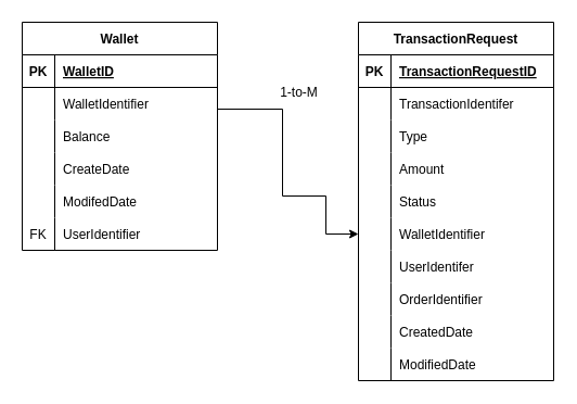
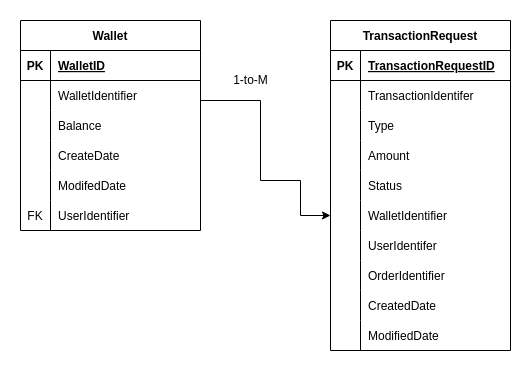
  <mxCell id="0" />
  <mxCell id="1" parent="0" />
  <mxCell id="2" value="Wallet" style="shape=table;startSize=30;container=1;collapsible=1;childLayout=tableLayout;fixedRows=1;rowLines=0;fontStyle=1;align=center;resizeLast=1;swimlaneLine=1;rounded=0;" vertex="1" parent="1"><mxGeometry x="20" y="20" width="180" height="210" as="geometry" /></mxCell>
  <mxCell id="3" value="" style="shape=tableRow;horizontal=0;startSize=0;swimlaneHead=0;swimlaneBody=0;fillColor=none;collapsible=0;dropTarget=0;points=[[0,0.5],[1,0.5]];portConstraint=eastwest;top=0;left=0;right=0;bottom=1;" vertex="1" parent="2"><mxGeometry y="30" width="180" height="30" as="geometry" /></mxCell>
  <mxCell id="4" value="PK" style="shape=partialRectangle;connectable=0;fillColor=none;top=0;left=0;bottom=0;right=0;fontStyle=1;overflow=hidden;" vertex="1" parent="3"><mxGeometry width="30" height="30" as="geometry"><mxRectangle width="30" height="30" as="alternateBounds" /></mxGeometry></mxCell>
  <mxCell id="5" value="WalletID" style="shape=partialRectangle;connectable=0;fillColor=none;top=0;left=0;bottom=0;right=0;align=left;spacingLeft=6;fontStyle=5;overflow=hidden;" vertex="1" parent="3"><mxGeometry x="30" width="150" height="30" as="geometry"><mxRectangle width="150" height="30" as="alternateBounds" /></mxGeometry></mxCell>
  <mxCell id="6" value="" style="shape=tableRow;horizontal=0;startSize=0;swimlaneHead=0;swimlaneBody=0;fillColor=none;collapsible=0;dropTarget=0;points=[[0,0.5],[1,0.5]];portConstraint=eastwest;top=0;left=0;right=0;bottom=0;" vertex="1" parent="2"><mxGeometry y="60" width="180" height="30" as="geometry" /></mxCell>
  <mxCell id="7" value="" style="shape=partialRectangle;connectable=0;fillColor=none;top=0;left=0;bottom=0;right=0;editable=1;overflow=hidden;" vertex="1" parent="6"><mxGeometry width="30" height="30" as="geometry"><mxRectangle width="30" height="30" as="alternateBounds" /></mxGeometry></mxCell>
  <mxCell id="8" value="WalletIdentifier" style="shape=partialRectangle;connectable=0;fillColor=none;top=0;left=0;bottom=0;right=0;align=left;spacingLeft=6;overflow=hidden;" vertex="1" parent="6"><mxGeometry x="30" width="150" height="30" as="geometry"><mxRectangle width="150" height="30" as="alternateBounds" /></mxGeometry></mxCell>
  <mxCell id="9" value="" style="shape=tableRow;horizontal=0;startSize=0;swimlaneHead=0;swimlaneBody=0;fillColor=none;collapsible=0;dropTarget=0;points=[[0,0.5],[1,0.5]];portConstraint=eastwest;top=0;left=0;right=0;bottom=0;" vertex="1" parent="2"><mxGeometry y="90" width="180" height="30" as="geometry" /></mxCell>
  <mxCell id="10" value="" style="shape=partialRectangle;connectable=0;fillColor=none;top=0;left=0;bottom=0;right=0;editable=1;overflow=hidden;" vertex="1" parent="9"><mxGeometry width="30" height="30" as="geometry"><mxRectangle width="30" height="30" as="alternateBounds" /></mxGeometry></mxCell>
  <mxCell id="11" value="Balance" style="shape=partialRectangle;connectable=0;fillColor=none;top=0;left=0;bottom=0;right=0;align=left;spacingLeft=6;overflow=hidden;" vertex="1" parent="9"><mxGeometry x="30" width="150" height="30" as="geometry"><mxRectangle width="150" height="30" as="alternateBounds" /></mxGeometry></mxCell>
  <mxCell id="12" value="" style="shape=tableRow;horizontal=0;startSize=0;swimlaneHead=0;swimlaneBody=0;fillColor=none;collapsible=0;dropTarget=0;points=[[0,0.5],[1,0.5]];portConstraint=eastwest;top=0;left=0;right=0;bottom=0;" vertex="1" parent="2"><mxGeometry y="120" width="180" height="30" as="geometry" /></mxCell>
  <mxCell id="13" value="" style="shape=partialRectangle;connectable=0;fillColor=none;top=0;left=0;bottom=0;right=0;editable=1;overflow=hidden;" vertex="1" parent="12"><mxGeometry width="30" height="30" as="geometry"><mxRectangle width="30" height="30" as="alternateBounds" /></mxGeometry></mxCell>
  <mxCell id="14" value="CreateDate " style="shape=partialRectangle;connectable=0;fillColor=none;top=0;left=0;bottom=0;right=0;align=left;spacingLeft=6;overflow=hidden;" vertex="1" parent="12"><mxGeometry x="30" width="150" height="30" as="geometry"><mxRectangle width="150" height="30" as="alternateBounds" /></mxGeometry></mxCell>
  <mxCell id="15" value="" style="shape=tableRow;horizontal=0;startSize=0;swimlaneHead=0;swimlaneBody=0;fillColor=none;collapsible=0;dropTarget=0;points=[[0,0.5],[1,0.5]];portConstraint=eastwest;top=0;left=0;right=0;bottom=0;" vertex="1" parent="2"><mxGeometry y="150" width="180" height="30" as="geometry" /></mxCell>
  <mxCell id="16" value="" style="shape=partialRectangle;connectable=0;fillColor=none;top=0;left=0;bottom=0;right=0;editable=1;overflow=hidden;" vertex="1" parent="15"><mxGeometry width="30" height="30" as="geometry"><mxRectangle width="30" height="30" as="alternateBounds" /></mxGeometry></mxCell>
  <mxCell id="17" value="ModifedDate    " style="shape=partialRectangle;connectable=0;fillColor=none;top=0;left=0;bottom=0;right=0;align=left;spacingLeft=6;overflow=hidden;" vertex="1" parent="15"><mxGeometry x="30" width="150" height="30" as="geometry"><mxRectangle width="150" height="30" as="alternateBounds" /></mxGeometry></mxCell>
  <mxCell id="18" value="" style="shape=tableRow;horizontal=0;startSize=0;swimlaneHead=0;swimlaneBody=0;fillColor=none;collapsible=0;dropTarget=0;points=[[0,0.5],[1,0.5]];portConstraint=eastwest;top=0;left=0;right=0;bottom=0;" vertex="1" parent="2"><mxGeometry y="180" width="180" height="30" as="geometry" /></mxCell>
  <mxCell id="19" value="FK" style="shape=partialRectangle;connectable=0;fillColor=none;top=0;left=0;bottom=0;right=0;editable=1;overflow=hidden;" vertex="1" parent="18"><mxGeometry width="30" height="30" as="geometry"><mxRectangle width="30" height="30" as="alternateBounds" /></mxGeometry></mxCell>
  <mxCell id="20" value="UserIdentifier" style="shape=partialRectangle;connectable=0;fillColor=none;top=0;left=0;bottom=0;right=0;align=left;spacingLeft=6;overflow=hidden;" vertex="1" parent="18"><mxGeometry x="30" width="150" height="30" as="geometry"><mxRectangle width="150" height="30" as="alternateBounds" /></mxGeometry></mxCell>
  <mxCell id="21" value="TransactionRequest" style="shape=table;startSize=30;container=1;collapsible=1;childLayout=tableLayout;fixedRows=1;rowLines=0;fontStyle=1;align=center;resizeLast=1;swimlaneLine=1;rounded=0;" vertex="1" parent="1"><mxGeometry x="330" y="20" width="180" height="330" as="geometry" /></mxCell>
  <mxCell id="22" value="" style="shape=tableRow;horizontal=0;startSize=0;swimlaneHead=0;swimlaneBody=0;fillColor=none;collapsible=0;dropTarget=0;points=[[0,0.5],[1,0.5]];portConstraint=eastwest;top=0;left=0;right=0;bottom=1;" vertex="1" parent="21"><mxGeometry y="30" width="180" height="30" as="geometry" /></mxCell>
  <mxCell id="23" value="PK" style="shape=partialRectangle;connectable=0;fillColor=none;top=0;left=0;bottom=0;right=0;fontStyle=1;overflow=hidden;" vertex="1" parent="22"><mxGeometry width="30" height="30" as="geometry"><mxRectangle width="30" height="30" as="alternateBounds" /></mxGeometry></mxCell>
  <mxCell id="24" value="TransactionRequestID" style="shape=partialRectangle;connectable=0;fillColor=none;top=0;left=0;bottom=0;right=0;align=left;spacingLeft=6;fontStyle=5;overflow=hidden;" vertex="1" parent="22"><mxGeometry x="30" width="150" height="30" as="geometry"><mxRectangle width="150" height="30" as="alternateBounds" /></mxGeometry></mxCell>
  <mxCell id="25" value="" style="shape=tableRow;horizontal=0;startSize=0;swimlaneHead=0;swimlaneBody=0;fillColor=none;collapsible=0;dropTarget=0;points=[[0,0.5],[1,0.5]];portConstraint=eastwest;top=0;left=0;right=0;bottom=0;" vertex="1" parent="21"><mxGeometry y="60" width="180" height="30" as="geometry" /></mxCell>
  <mxCell id="26" value="" style="shape=partialRectangle;connectable=0;fillColor=none;top=0;left=0;bottom=0;right=0;editable=1;overflow=hidden;" vertex="1" parent="25"><mxGeometry width="30" height="30" as="geometry"><mxRectangle width="30" height="30" as="alternateBounds" /></mxGeometry></mxCell>
  <mxCell id="27" value="TransactionIdentifer" style="shape=partialRectangle;connectable=0;fillColor=none;top=0;left=0;bottom=0;right=0;align=left;spacingLeft=6;overflow=hidden;" vertex="1" parent="25"><mxGeometry x="30" width="150" height="30" as="geometry"><mxRectangle width="150" height="30" as="alternateBounds" /></mxGeometry></mxCell>
  <mxCell id="28" value="" style="shape=tableRow;horizontal=0;startSize=0;swimlaneHead=0;swimlaneBody=0;fillColor=none;collapsible=0;dropTarget=0;points=[[0,0.5],[1,0.5]];portConstraint=eastwest;top=0;left=0;right=0;bottom=0;" vertex="1" parent="21"><mxGeometry y="90" width="180" height="30" as="geometry" /></mxCell>
  <mxCell id="29" value="" style="shape=partialRectangle;connectable=0;fillColor=none;top=0;left=0;bottom=0;right=0;editable=1;overflow=hidden;" vertex="1" parent="28"><mxGeometry width="30" height="30" as="geometry"><mxRectangle width="30" height="30" as="alternateBounds" /></mxGeometry></mxCell>
  <mxCell id="30" value="Type" style="shape=partialRectangle;connectable=0;fillColor=none;top=0;left=0;bottom=0;right=0;align=left;spacingLeft=6;overflow=hidden;" vertex="1" parent="28"><mxGeometry x="30" width="150" height="30" as="geometry"><mxRectangle width="150" height="30" as="alternateBounds" /></mxGeometry></mxCell>
  <mxCell id="31" value="" style="shape=tableRow;horizontal=0;startSize=0;swimlaneHead=0;swimlaneBody=0;fillColor=none;collapsible=0;dropTarget=0;points=[[0,0.5],[1,0.5]];portConstraint=eastwest;top=0;left=0;right=0;bottom=0;" vertex="1" parent="21"><mxGeometry y="120" width="180" height="30" as="geometry" /></mxCell>
  <mxCell id="32" value="" style="shape=partialRectangle;connectable=0;fillColor=none;top=0;left=0;bottom=0;right=0;editable=1;overflow=hidden;" vertex="1" parent="31"><mxGeometry width="30" height="30" as="geometry"><mxRectangle width="30" height="30" as="alternateBounds" /></mxGeometry></mxCell>
  <mxCell id="33" value="Amount" style="shape=partialRectangle;connectable=0;fillColor=none;top=0;left=0;bottom=0;right=0;align=left;spacingLeft=6;overflow=hidden;" vertex="1" parent="31"><mxGeometry x="30" width="150" height="30" as="geometry"><mxRectangle width="150" height="30" as="alternateBounds" /></mxGeometry></mxCell>
  <mxCell id="34" value="" style="shape=tableRow;horizontal=0;startSize=0;swimlaneHead=0;swimlaneBody=0;fillColor=none;collapsible=0;dropTarget=0;points=[[0,0.5],[1,0.5]];portConstraint=eastwest;top=0;left=0;right=0;bottom=0;" vertex="1" parent="21"><mxGeometry y="150" width="180" height="30" as="geometry" /></mxCell>
  <mxCell id="35" value="" style="shape=partialRectangle;connectable=0;fillColor=none;top=0;left=0;bottom=0;right=0;editable=1;overflow=hidden;" vertex="1" parent="34"><mxGeometry width="30" height="30" as="geometry"><mxRectangle width="30" height="30" as="alternateBounds" /></mxGeometry></mxCell>
  <mxCell id="36" value="Status" style="shape=partialRectangle;connectable=0;fillColor=none;top=0;left=0;bottom=0;right=0;align=left;spacingLeft=6;overflow=hidden;" vertex="1" parent="34"><mxGeometry x="30" width="150" height="30" as="geometry"><mxRectangle width="150" height="30" as="alternateBounds" /></mxGeometry></mxCell>
  <mxCell id="37" value="" style="shape=tableRow;horizontal=0;startSize=0;swimlaneHead=0;swimlaneBody=0;fillColor=none;collapsible=0;dropTarget=0;points=[[0,0.5],[1,0.5]];portConstraint=eastwest;top=0;left=0;right=0;bottom=0;" vertex="1" parent="21"><mxGeometry y="180" width="180" height="30" as="geometry" /></mxCell>
  <mxCell id="38" value="" style="shape=partialRectangle;connectable=0;fillColor=none;top=0;left=0;bottom=0;right=0;editable=1;overflow=hidden;" vertex="1" parent="37"><mxGeometry width="30" height="30" as="geometry"><mxRectangle width="30" height="30" as="alternateBounds" /></mxGeometry></mxCell>
  <mxCell id="39" value="WalletIdentifier" style="shape=partialRectangle;connectable=0;fillColor=none;top=0;left=0;bottom=0;right=0;align=left;spacingLeft=6;overflow=hidden;" vertex="1" parent="37"><mxGeometry x="30" width="150" height="30" as="geometry"><mxRectangle width="150" height="30" as="alternateBounds" /></mxGeometry></mxCell>
  <mxCell id="40" value="" style="shape=tableRow;horizontal=0;startSize=0;swimlaneHead=0;swimlaneBody=0;fillColor=none;collapsible=0;dropTarget=0;points=[[0,0.5],[1,0.5]];portConstraint=eastwest;top=0;left=0;right=0;bottom=0;" vertex="1" parent="21"><mxGeometry y="210" width="180" height="30" as="geometry" /></mxCell>
  <mxCell id="41" value="" style="shape=partialRectangle;connectable=0;fillColor=none;top=0;left=0;bottom=0;right=0;editable=1;overflow=hidden;" vertex="1" parent="40"><mxGeometry width="30" height="30" as="geometry"><mxRectangle width="30" height="30" as="alternateBounds" /></mxGeometry></mxCell>
  <mxCell id="42" value="UserIdentifer" style="shape=partialRectangle;connectable=0;fillColor=none;top=0;left=0;bottom=0;right=0;align=left;spacingLeft=6;overflow=hidden;" vertex="1" parent="40"><mxGeometry x="30" width="150" height="30" as="geometry"><mxRectangle width="150" height="30" as="alternateBounds" /></mxGeometry></mxCell>
  <mxCell id="43" value="" style="shape=tableRow;horizontal=0;startSize=0;swimlaneHead=0;swimlaneBody=0;fillColor=none;collapsible=0;dropTarget=0;points=[[0,0.5],[1,0.5]];portConstraint=eastwest;top=0;left=0;right=0;bottom=0;" vertex="1" parent="21"><mxGeometry y="240" width="180" height="30" as="geometry" /></mxCell>
  <mxCell id="44" value="" style="shape=partialRectangle;connectable=0;fillColor=none;top=0;left=0;bottom=0;right=0;editable=1;overflow=hidden;" vertex="1" parent="43"><mxGeometry width="30" height="30" as="geometry"><mxRectangle width="30" height="30" as="alternateBounds" /></mxGeometry></mxCell>
  <mxCell id="45" value="OrderIdentifier" style="shape=partialRectangle;connectable=0;fillColor=none;top=0;left=0;bottom=0;right=0;align=left;spacingLeft=6;overflow=hidden;" vertex="1" parent="43"><mxGeometry x="30" width="150" height="30" as="geometry"><mxRectangle width="150" height="30" as="alternateBounds" /></mxGeometry></mxCell>
  <mxCell id="46" value="" style="shape=tableRow;horizontal=0;startSize=0;swimlaneHead=0;swimlaneBody=0;fillColor=none;collapsible=0;dropTarget=0;points=[[0,0.5],[1,0.5]];portConstraint=eastwest;top=0;left=0;right=0;bottom=0;" vertex="1" parent="21"><mxGeometry y="270" width="180" height="30" as="geometry" /></mxCell>
  <mxCell id="47" value="" style="shape=partialRectangle;connectable=0;fillColor=none;top=0;left=0;bottom=0;right=0;editable=1;overflow=hidden;" vertex="1" parent="46"><mxGeometry width="30" height="30" as="geometry"><mxRectangle width="30" height="30" as="alternateBounds" /></mxGeometry></mxCell>
  <mxCell id="48" value="CreatedDate" style="shape=partialRectangle;connectable=0;fillColor=none;top=0;left=0;bottom=0;right=0;align=left;spacingLeft=6;overflow=hidden;" vertex="1" parent="46"><mxGeometry x="30" width="150" height="30" as="geometry"><mxRectangle width="150" height="30" as="alternateBounds" /></mxGeometry></mxCell>
  <mxCell id="49" value="" style="shape=tableRow;horizontal=0;startSize=0;swimlaneHead=0;swimlaneBody=0;fillColor=none;collapsible=0;dropTarget=0;points=[[0,0.5],[1,0.5]];portConstraint=eastwest;top=0;left=0;right=0;bottom=0;" vertex="1" parent="21"><mxGeometry y="300" width="180" height="30" as="geometry" /></mxCell>
  <mxCell id="50" value="" style="shape=partialRectangle;connectable=0;fillColor=none;top=0;left=0;bottom=0;right=0;editable=1;overflow=hidden;" vertex="1" parent="49"><mxGeometry width="30" height="30" as="geometry"><mxRectangle width="30" height="30" as="alternateBounds" /></mxGeometry></mxCell>
  <mxCell id="51" value="ModifiedDate" style="shape=partialRectangle;connectable=0;fillColor=none;top=0;left=0;bottom=0;right=0;align=left;spacingLeft=6;overflow=hidden;" vertex="1" parent="49"><mxGeometry x="30" width="150" height="30" as="geometry"><mxRectangle width="150" height="30" as="alternateBounds" /></mxGeometry></mxCell>
  <mxCell id="52" style="edgeStyle=orthogonalEdgeStyle;rounded=0;orthogonalLoop=1;jettySize=auto;html=1;exitX=1;exitY=0.5;exitDx=0;exitDy=0;entryX=0;entryY=0.5;entryDx=0;entryDy=0;" edge="1" parent="1" source="6" target="37"><mxGeometry relative="1" as="geometry"><Array as="points"><mxPoint x="200" y="100" /><mxPoint x="260" y="100" /><mxPoint x="260" y="180" /><mxPoint x="300" y="180" /><mxPoint x="300" y="215" /></Array></mxGeometry></mxCell>
- <mxCell id="53" value="1-to-M" style="text;html=1;align=center;verticalAlign=middle;resizable=0;points=[];autosize=1;strokeColor=none;fillColor=none;" vertex="1" parent="1"><mxGeometry x="245" y="70" width="60" height="30" as="geometry" /></mxCell>
+ <mxCell id="53" value="1-to-M" style="text;html=1;align=center;verticalAlign=middle;resizable=0;points=[];autosize=1;strokeColor=none;fillColor=none;" vertex="1" parent="1"><mxGeometry x="220" y="65" width="60" height="30" as="geometry" /></mxCell>
